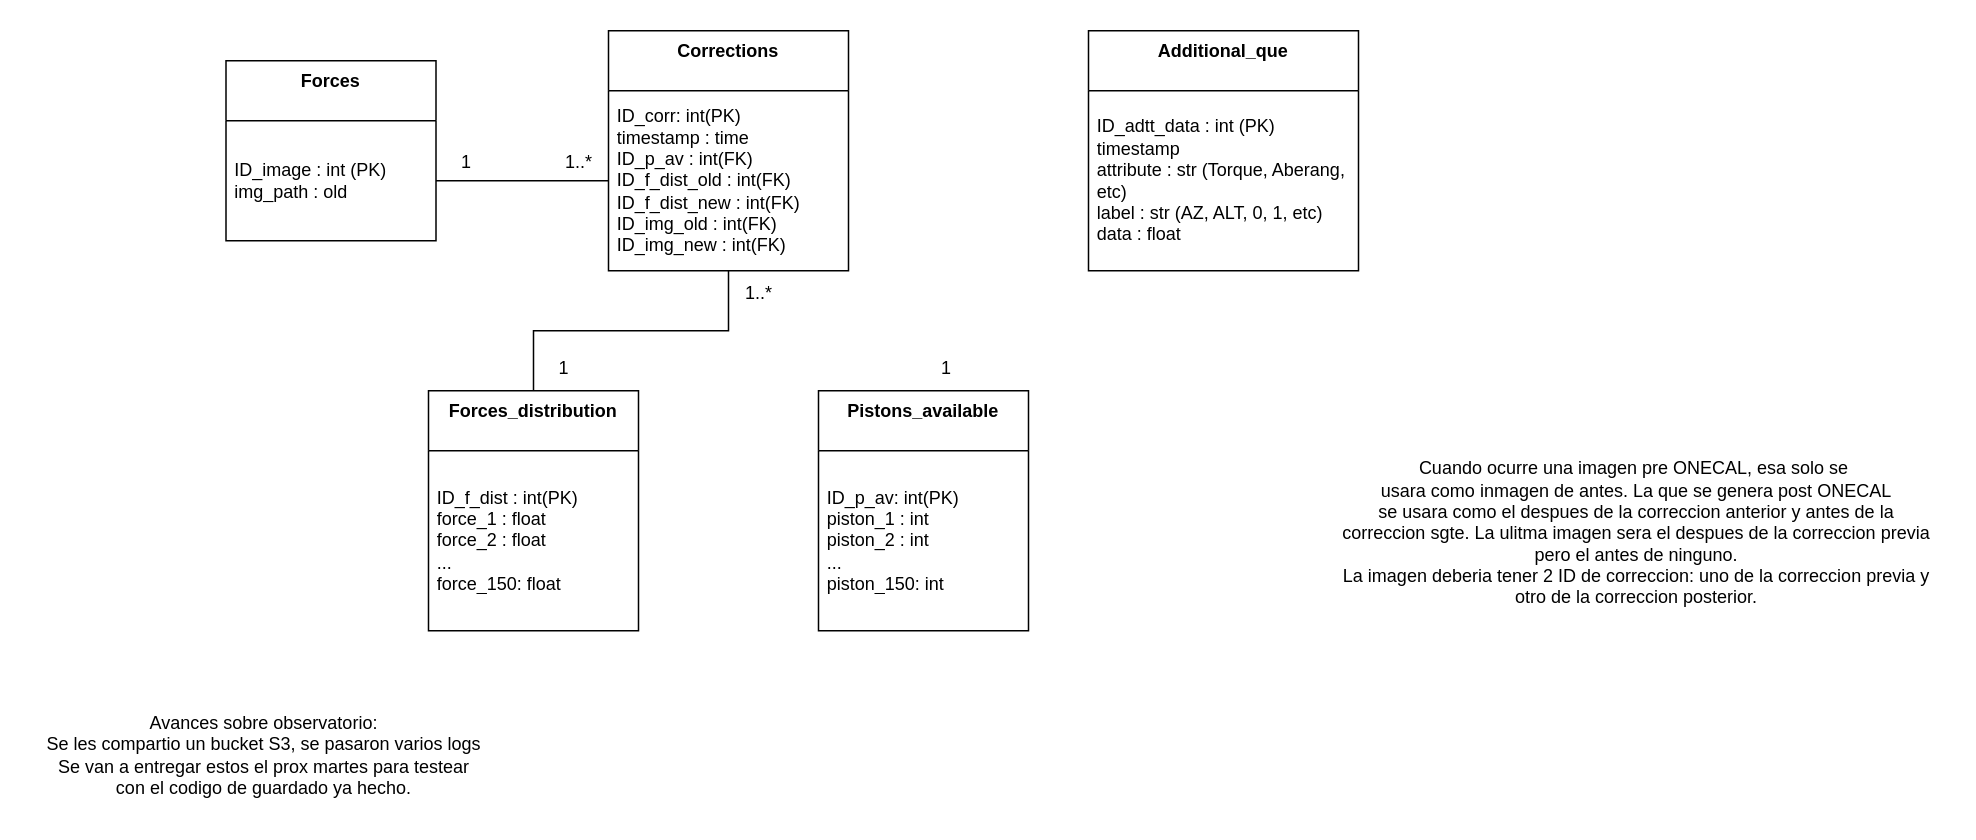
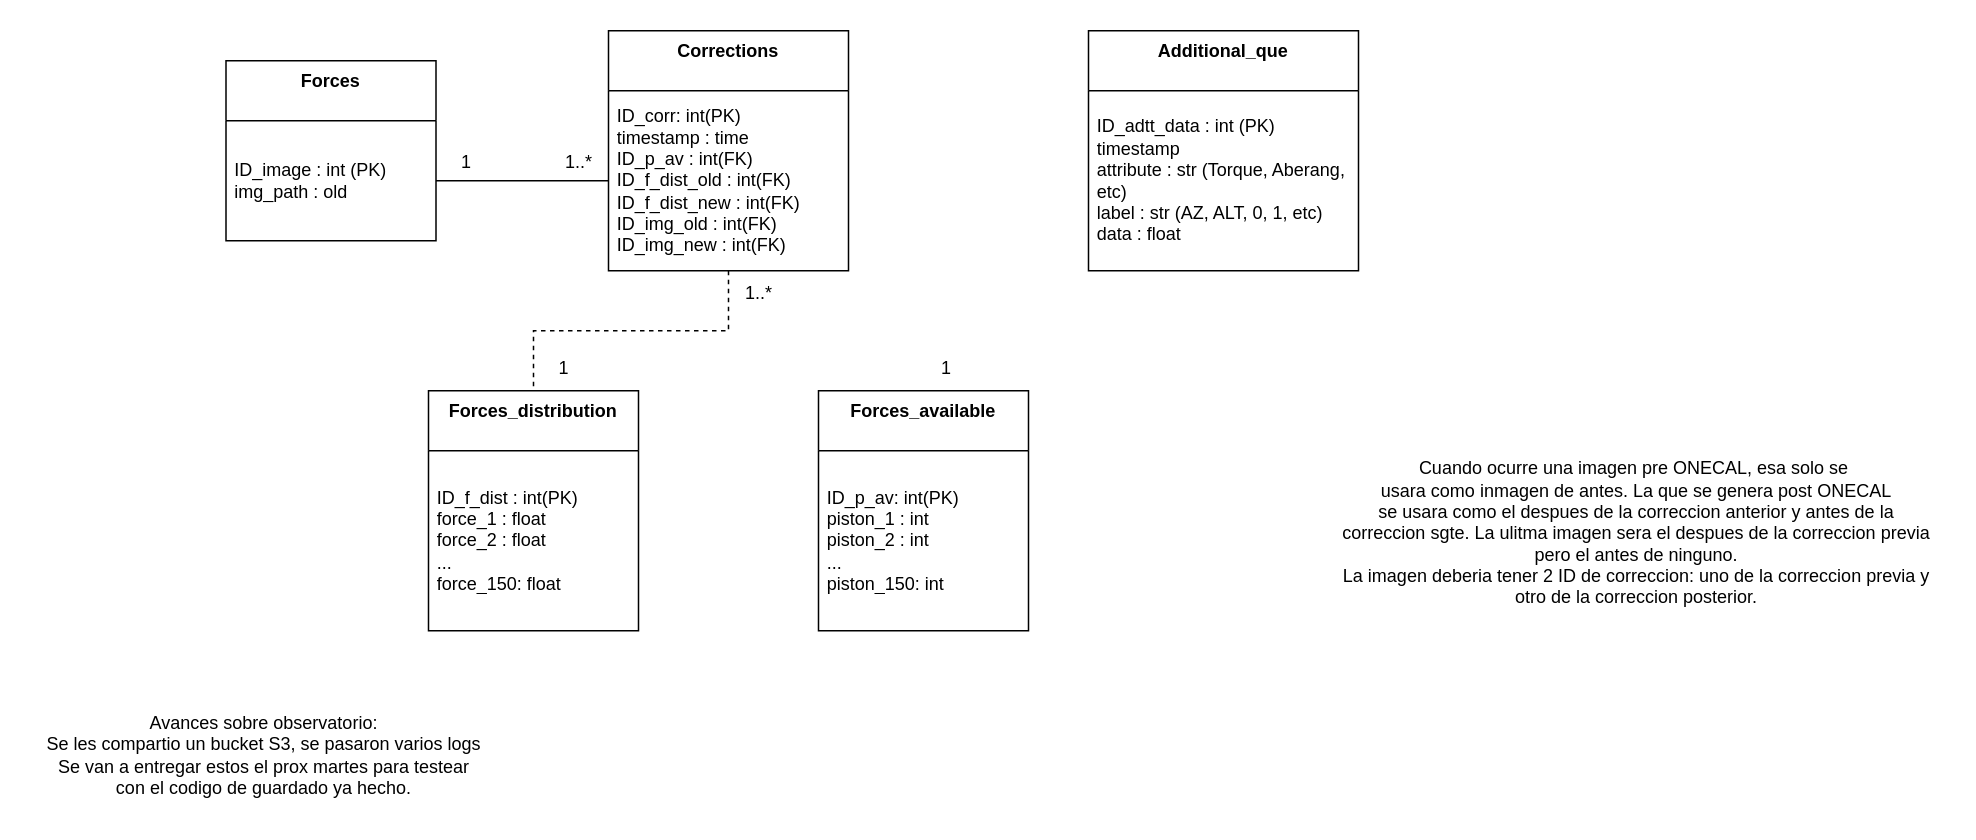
  <mxCell id="0" />
  <mxCell id="1" parent="0" />
  <mxCell id="2" value="&lt;div&gt;Cuando ocurre una imagen pre ONECAL, esa solo se&amp;nbsp;&lt;/div&gt;&lt;div&gt;usara como inmagen de antes. La que se genera post ONECAL&lt;/div&gt;&lt;div&gt;se usara como el despues de la correccion anterior y antes de la&lt;/div&gt;&lt;div&gt;correccion sgte. La ulitma imagen sera el despues de la correccion previa&lt;/div&gt;&lt;div&gt;pero el antes de ninguno.&lt;/div&gt;&lt;div&gt;La imagen deberia tener 2 ID de correccion: uno de la correccion previa y&lt;/div&gt;&lt;div&gt;otro de la correccion posterior.&lt;/div&gt;" style="text;html=1;align=center;verticalAlign=middle;resizable=0;points=[];autosize=1;strokeColor=none;fillColor=none;" parent="1" vertex="1"><mxGeometry x="885" y="300" width="410" height="110" as="geometry" /></mxCell>
- <mxCell id="3" style="edgeStyle=orthogonalEdgeStyle;rounded=0;orthogonalLoop=1;jettySize=auto;html=1;exitX=0.5;exitY=1;exitDx=0;exitDy=0;entryX=0.5;entryY=0;entryDx=0;entryDy=0;endArrow=none;endFill=0;" parent="1" source="4" target="6" edge="1"><mxGeometry relative="1" as="geometry" /></mxCell>
+ <mxCell id="3" style="edgeStyle=orthogonalEdgeStyle;rounded=0;orthogonalLoop=1;jettySize=auto;html=1;exitX=0.5;exitY=1;exitDx=0;exitDy=0;entryX=0.5;entryY=0;entryDx=0;entryDy=0;endArrow=none;endFill=0;dashed=1;" parent="1" source="4" target="6" edge="1"><mxGeometry relative="1" as="geometry" /></mxCell>
  <mxCell id="4" value="&lt;b&gt;Corrections&lt;/b&gt;" style="swimlane;fontStyle=0;align=center;verticalAlign=top;childLayout=stackLayout;horizontal=1;startSize=40;horizontalStack=0;resizeParent=1;resizeParentMax=0;resizeLast=0;collapsible=0;marginBottom=0;html=1;whiteSpace=wrap;" parent="1" vertex="1"><mxGeometry x="405" y="20" width="160" height="160" as="geometry" /></mxCell>
  <mxCell id="5" value="&lt;div&gt;ID_corr: int(PK)&lt;/div&gt;&lt;div&gt;timestamp : time&lt;/div&gt;&lt;div&gt;ID_p_av : int(FK)&lt;/div&gt;&lt;div&gt;ID_f_dist_old : int(FK)&lt;/div&gt;&lt;div&gt;ID_f_dist_new : int(FK)&lt;/div&gt;&lt;div&gt;ID_img_old : int(FK)&lt;/div&gt;&lt;div&gt;ID_img_new : int(FK)&lt;/div&gt;" style="text;html=1;strokeColor=none;fillColor=none;align=left;verticalAlign=middle;spacingLeft=4;spacingRight=4;overflow=hidden;rotatable=0;points=[[0,0.5],[1,0.5]];portConstraint=eastwest;whiteSpace=wrap;" parent="4" vertex="1"><mxGeometry y="40" width="160" height="120" as="geometry" /></mxCell>
  <mxCell id="6" value="&lt;div&gt;&lt;b&gt;Forces_distribution&lt;/b&gt;&lt;/div&gt;" style="swimlane;fontStyle=0;align=center;verticalAlign=top;childLayout=stackLayout;horizontal=1;startSize=40;horizontalStack=0;resizeParent=1;resizeParentMax=0;resizeLast=0;collapsible=0;marginBottom=0;html=1;whiteSpace=wrap;" parent="1" vertex="1"><mxGeometry x="285" y="260" width="140" height="160" as="geometry" /></mxCell>
  <mxCell id="7" value="&lt;div&gt;ID_f_dist : int(PK)&lt;/div&gt;&lt;div&gt;force_1 : float&lt;/div&gt;&lt;div&gt;force_2 : float&lt;/div&gt;&lt;div&gt;...&lt;/div&gt;&lt;div&gt;force_150: float&lt;/div&gt;" style="text;html=1;strokeColor=none;fillColor=none;align=left;verticalAlign=middle;spacingLeft=4;spacingRight=4;overflow=hidden;rotatable=0;points=[[0,0.5],[1,0.5]];portConstraint=eastwest;whiteSpace=wrap;" parent="6" vertex="1"><mxGeometry y="40" width="140" height="120" as="geometry" /></mxCell>
- <mxCell id="8" value="&lt;div&gt;&lt;b&gt;Pistons_available&lt;/b&gt;&lt;/div&gt;" style="swimlane;fontStyle=0;align=center;verticalAlign=top;childLayout=stackLayout;horizontal=1;startSize=40;horizontalStack=0;resizeParent=1;resizeParentMax=0;resizeLast=0;collapsible=0;marginBottom=0;html=1;whiteSpace=wrap;" parent="1" vertex="1"><mxGeometry x="545" y="260" width="140" height="160" as="geometry" /></mxCell>
+ <mxCell id="8" value="&lt;div&gt;&lt;b&gt;Forces_available&lt;/b&gt;&lt;/div&gt;" style="swimlane;fontStyle=0;align=center;verticalAlign=top;childLayout=stackLayout;horizontal=1;startSize=40;horizontalStack=0;resizeParent=1;resizeParentMax=0;resizeLast=0;collapsible=0;marginBottom=0;html=1;whiteSpace=wrap;" parent="1" vertex="1"><mxGeometry x="545" y="260" width="140" height="160" as="geometry" /></mxCell>
  <mxCell id="9" value="&lt;div&gt;ID_p_av: int(PK)&lt;/div&gt;&lt;div&gt;piston_1 : int&lt;/div&gt;&lt;div&gt;piston_2 : int&lt;/div&gt;&lt;div&gt;...&lt;/div&gt;&lt;div&gt;piston_150: int&lt;/div&gt;" style="text;html=1;strokeColor=none;fillColor=none;align=left;verticalAlign=middle;spacingLeft=4;spacingRight=4;overflow=hidden;rotatable=0;points=[[0,0.5],[1,0.5]];portConstraint=eastwest;whiteSpace=wrap;" parent="8" vertex="1"><mxGeometry y="40" width="140" height="120" as="geometry" /></mxCell>
  <mxCell id="10" value="&lt;div&gt;&lt;b&gt;Additional_que&lt;/b&gt;&lt;/div&gt;" style="swimlane;fontStyle=0;align=center;verticalAlign=top;childLayout=stackLayout;horizontal=1;startSize=40;horizontalStack=0;resizeParent=1;resizeParentMax=0;resizeLast=0;collapsible=0;marginBottom=0;html=1;whiteSpace=wrap;" parent="1" vertex="1"><mxGeometry x="725" y="20" width="180" height="160" as="geometry" /></mxCell>
  <mxCell id="11" value="&lt;div&gt;ID_adtt_data : int (PK)&lt;/div&gt;&lt;div&gt;timestamp&lt;/div&gt;&lt;div&gt;&lt;span style=&quot;background-color: transparent; color: light-dark(rgb(0, 0, 0), rgb(255, 255, 255));&quot;&gt;attribute : str (Torque, Aberang, etc)&lt;/span&gt;&lt;/div&gt;&lt;div&gt;label : str (AZ, ALT, 0, 1, etc)&lt;/div&gt;&lt;div&gt;data : float&lt;/div&gt;" style="text;html=1;strokeColor=none;fillColor=none;align=left;verticalAlign=middle;spacingLeft=4;spacingRight=4;overflow=hidden;rotatable=0;points=[[0,0.5],[1,0.5]];portConstraint=eastwest;whiteSpace=wrap;" parent="10" vertex="1"><mxGeometry y="40" width="180" height="120" as="geometry" /></mxCell>
  <mxCell id="12" value="&lt;b&gt;Forces&lt;/b&gt;" style="swimlane;fontStyle=0;align=center;verticalAlign=top;childLayout=stackLayout;horizontal=1;startSize=40;horizontalStack=0;resizeParent=1;resizeParentMax=0;resizeLast=0;collapsible=0;marginBottom=0;html=1;whiteSpace=wrap;" parent="1" vertex="1"><mxGeometry x="150" y="40" width="140" height="120" as="geometry" /></mxCell>
  <mxCell id="13" value="&lt;div&gt;ID_image : int (PK)&lt;/div&gt;&lt;div&gt;&lt;span style=&quot;background-color: transparent; color: light-dark(rgb(0, 0, 0), rgb(255, 255, 255));&quot;&gt;img_path : old&lt;/span&gt;&lt;/div&gt;" style="text;html=1;strokeColor=none;fillColor=none;align=left;verticalAlign=middle;spacingLeft=4;spacingRight=4;overflow=hidden;rotatable=0;points=[[0,0.5],[1,0.5]];portConstraint=eastwest;whiteSpace=wrap;" parent="12" vertex="1"><mxGeometry y="40" width="140" height="80" as="geometry" /></mxCell>
  <mxCell id="14" value="" style="edgeStyle=orthogonalEdgeStyle;rounded=0;orthogonalLoop=1;jettySize=auto;html=1;endArrow=none;endFill=0;" parent="1" source="5" target="13" edge="1"><mxGeometry relative="1" as="geometry" /></mxCell>
  <mxCell id="15" value="1" style="text;html=1;align=center;verticalAlign=middle;resizable=0;points=[];autosize=1;strokeColor=none;fillColor=none;" parent="1" vertex="1"><mxGeometry x="295" y="93" width="30" height="30" as="geometry" /></mxCell>
  <mxCell id="16" value="1..*" style="text;html=1;align=center;verticalAlign=middle;resizable=0;points=[];autosize=1;strokeColor=none;fillColor=none;" parent="1" vertex="1"><mxGeometry x="365" y="93" width="40" height="30" as="geometry" /></mxCell>
  <mxCell id="17" value="1" style="text;html=1;align=center;verticalAlign=middle;resizable=0;points=[];autosize=1;strokeColor=none;fillColor=none;" parent="1" vertex="1"><mxGeometry x="360" y="230" width="30" height="30" as="geometry" /></mxCell>
  <mxCell id="18" value="1" style="text;html=1;align=center;verticalAlign=middle;resizable=0;points=[];autosize=1;strokeColor=none;fillColor=none;" parent="1" vertex="1"><mxGeometry x="615" y="230" width="30" height="30" as="geometry" /></mxCell>
  <mxCell id="19" value="&lt;div&gt;1..*&lt;/div&gt;" style="text;html=1;align=center;verticalAlign=middle;resizable=0;points=[];autosize=1;strokeColor=none;fillColor=none;" parent="1" vertex="1"><mxGeometry x="485" y="180" width="40" height="30" as="geometry" /></mxCell>
  <mxCell id="20" value="&lt;div&gt;Avances sobre observatorio: &lt;br&gt;&lt;/div&gt;&lt;div&gt;Se les compartio un bucket S3, se pasaron varios logs&lt;/div&gt;&lt;div&gt;Se van a entregar estos el prox martes para testear&lt;/div&gt;&lt;div&gt;con el codigo de guardado ya hecho.&lt;/div&gt;" style="text;html=1;align=center;verticalAlign=middle;resizable=0;points=[];autosize=1;strokeColor=none;fillColor=none;" parent="1" vertex="1"><mxGeometry x="20" y="468" width="310" height="70" as="geometry" /></mxCell>
